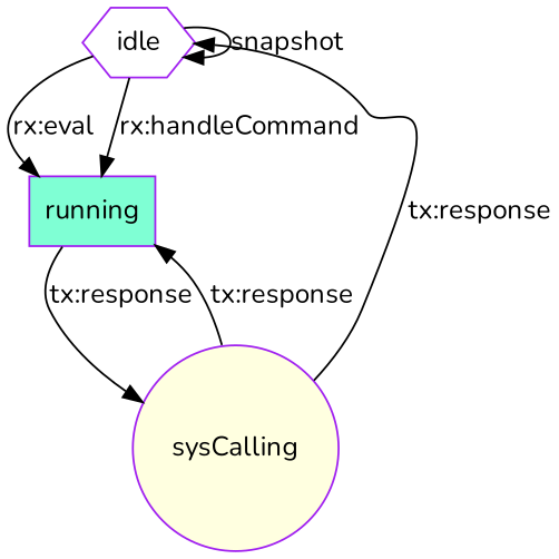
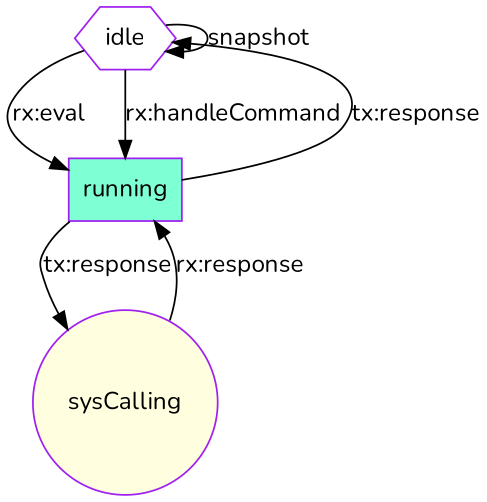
  digraph {
    fontname=Nunito
    node [color=purple fontname=Nunito style=filled]
    edge [fontname=Nunito]
    idle [fillcolor=white shape=hexagon]
    running [fillcolor=aquamarine shape=box]
    sysCalling [fillcolor=lightyellow shape=circle]
    idle -> idle [label=snapshot]
    idle -> running [label="rx:eval"]
    idle -> running [label="rx:handleCommand"]
-   sysCalling -> idle [label="tx:response"]
+   running -> idle [label="tx:response"]
    running -> sysCalling [label="tx:response"]
-   sysCalling -> running [label="tx:response"]
+   sysCalling -> running [label="rx:response"]
  }
